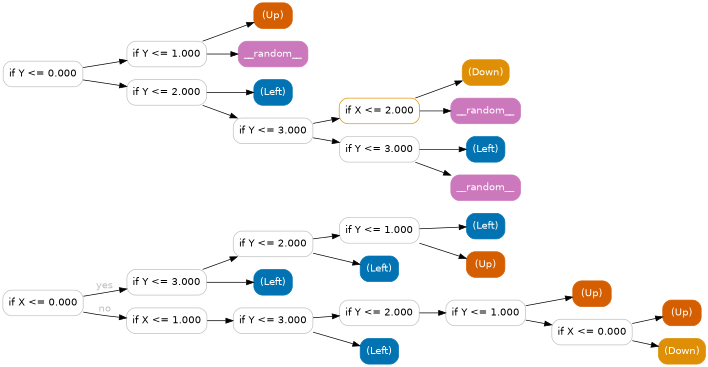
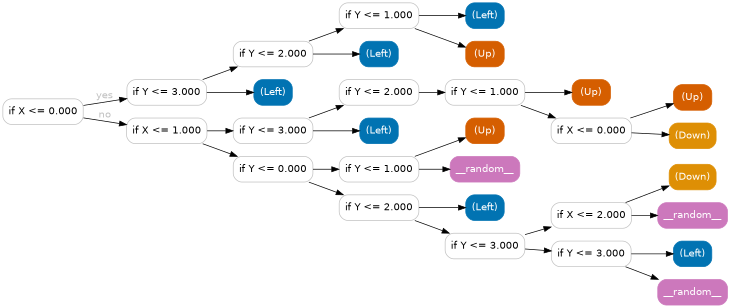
  digraph {
    rankdir=LR
    node [color=gray fillcolor=white fontname=helvetica shape=box style="filled, rounded"]
    edge [fontcolor=gray fontname=helvetica]
    n1 [height=0.5 label="if X <= 0.000" width=1.5694]
    n2 [height=0.5 label="if Y <= 3.000" width=1.5556]
    n3 [height=0.5 label="if X <= 1.000" width=1.5694]
    n4 [height=0.5 label="if Y <= 2.000" width=1.5556]
    n5 [color="#0173b2" fillcolor="#0173b2" fontcolor=white height=0.5 label="(Left)" width=0.75]
    n6 [height=0.5 label="if Y <= 3.000" width=1.5556]
    n7 [height=0.5 label="if Y <= 0.000" width=1.5556]
    n8 [height=0.5 label="if Y <= 1.000" width=1.5556]
    n9 [color="#0173b2" fillcolor="#0173b2" fontcolor=white height=0.5 label="(Left)" width=0.75]
    n10 [height=0.5 label="if Y <= 2.000" width=1.5556]
    n11 [color="#0173b2" fillcolor="#0173b2" fontcolor=white height=0.5 label="(Left)" width=0.75]
    n12 [height=0.5 label="if Y <= 1.000" width=1.5556]
    n13 [height=0.5 label="if Y <= 2.000" width=1.5556]
    n14 [color="#0173b2" fillcolor="#0173b2" fontcolor=white height=0.5 label="(Left)" width=0.75]
    n15 [color="#d55e00" fillcolor="#d55e00" fontcolor=white height=0.5 label="(Up)" width=0.75]
    n16 [height=0.5 label="if Y <= 1.000" width=1.5556]
    n17 [color="#d55e00" fillcolor="#d55e00" fontcolor=white height=0.5 label="(Up)" width=0.75]
    n18 [color="#cc78bc" fillcolor="#cc78bc" fontcolor=white height=0.5 label=__random__ width=1.3611]
    n19 [color="#0173b2" fillcolor="#0173b2" fontcolor=white height=0.5 label="(Left)" width=0.75]
    n20 [height=0.5 label="if Y <= 3.000" width=1.5556]
    n21 [color="#d55e00" fillcolor="#d55e00" fontcolor=white height=0.5 label="(Up)" width=0.75]
    n22 [height=0.5 label="if X <= 0.000" width=1.5694]
    n23 [color="#d55e00" fillcolor="#d55e00" fontcolor=white height=0.5 label="(Up)" width=0.75]
    n24 [color="#de8f05" fillcolor="#de8f05" fontcolor=white height=0.5 label="(Down)" width=0.91667]
-   n25 [color="#de8f05" height=0.5 label="if X <= 2.000" width=1.5694]
+   n25 [height=0.5 label="if X <= 2.000" width=1.5694]
    n26 [height=0.5 label="if Y <= 3.000" width=1.5556]
    n27 [color="#de8f05" fillcolor="#de8f05" fontcolor=white height=0.5 label="(Down)" width=0.91667]
    n28 [color="#cc78bc" fillcolor="#cc78bc" fontcolor=white height=0.5 label=__random__ width=1.3611]
    n29 [color="#0173b2" fillcolor="#0173b2" fontcolor=white height=0.5 label="(Left)" width=0.75]
    n30 [color="#cc78bc" fillcolor="#cc78bc" fontcolor=white height=0.5 label=__random__ width=1.3611]
    n1 -> n2 [label=yes]
    n1 -> n3 [label=no]
    n2 -> n4
    n2 -> n5
    n3 -> n6
+   n3 -> n7
    n4 -> n8
    n4 -> n9
    n6 -> n10
    n6 -> n11
    n7 -> n12
    n7 -> n13
    n8 -> n14
    n8 -> n15
    n10 -> n16
    n12 -> n17
    n12 -> n18
    n13 -> n19
    n13 -> n20
    n16 -> n21
    n16 -> n22
    n20 -> n25
    n20 -> n26
    n22 -> n23
    n22 -> n24
    n25 -> n27
    n25 -> n28
    n26 -> n29
    n26 -> n30
  }
